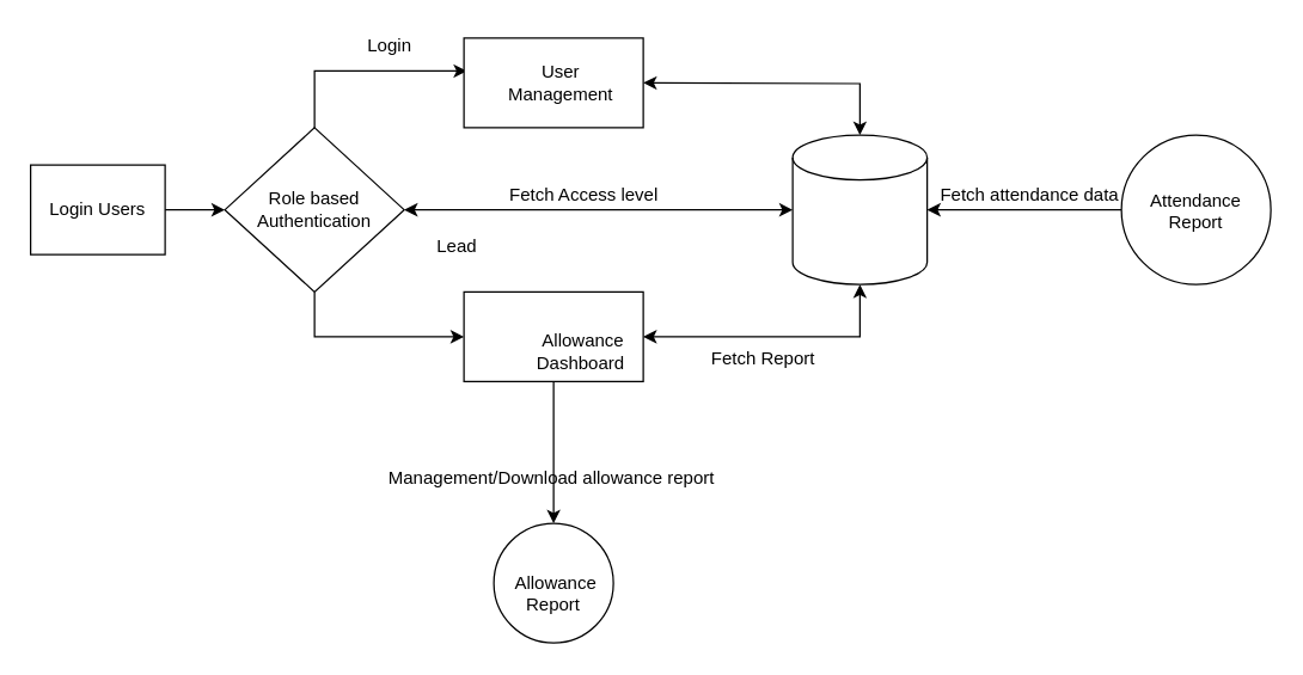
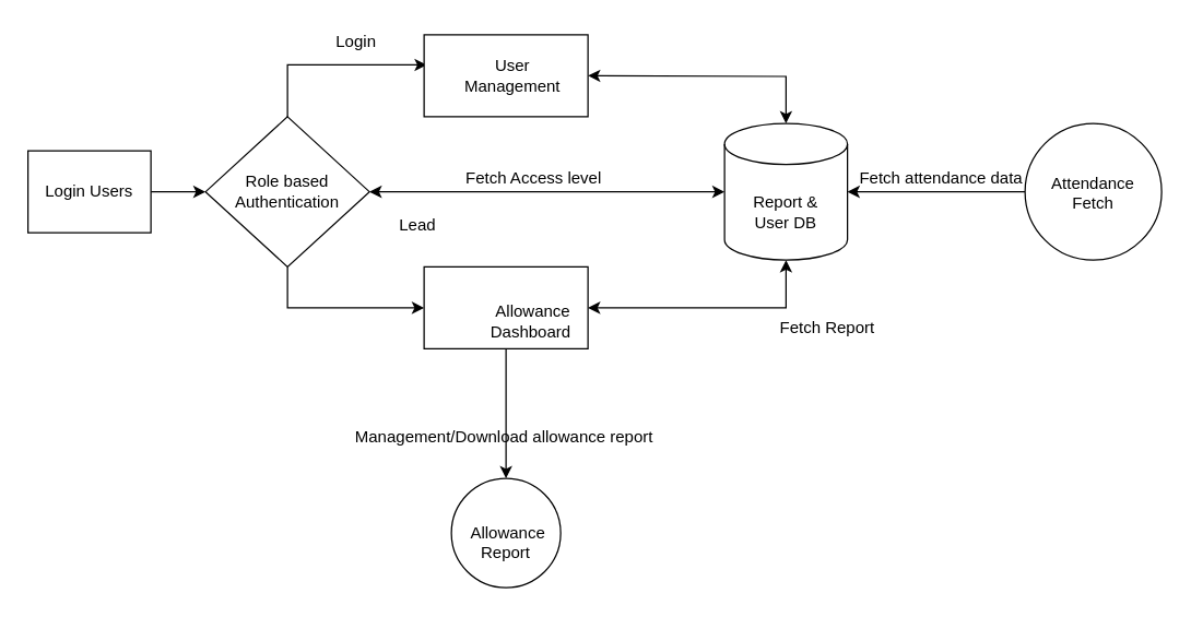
  <mxCell id="0" />
  <mxCell id="1" parent="0" />
  <mxCell id="2" style="edgeStyle=orthogonalEdgeStyle;rounded=0;orthogonalLoop=1;jettySize=auto;html=1;" edge="1" parent="1" source="3" target="8"><mxGeometry relative="1" as="geometry"><mxPoint x="180" y="140" as="targetPoint" /></mxGeometry></mxCell>
  <mxCell id="3" value="" style="rounded=0;whiteSpace=wrap;html=1;" vertex="1" parent="1"><mxGeometry x="20" y="110" width="90" height="60" as="geometry" /></mxCell>
  <mxCell id="4" value="Login Users" style="text;html=1;strokeColor=none;fillColor=none;align=center;verticalAlign=middle;whiteSpace=wrap;rounded=0;" vertex="1" parent="1"><mxGeometry x="30" y="122.5" width="70" height="35" as="geometry" /></mxCell>
  <mxCell id="5" style="edgeStyle=orthogonalEdgeStyle;rounded=0;orthogonalLoop=1;jettySize=auto;html=1;" edge="1" parent="1" source="8" target="14"><mxGeometry relative="1" as="geometry"><Array as="points"><mxPoint x="210" y="225" /></Array></mxGeometry></mxCell>
  <mxCell id="6" style="edgeStyle=orthogonalEdgeStyle;rounded=0;orthogonalLoop=1;jettySize=auto;html=1;exitX=0.5;exitY=0;exitDx=0;exitDy=0;entryX=0.017;entryY=0.367;entryDx=0;entryDy=0;entryPerimeter=0;" edge="1" parent="1" source="8" target="10"><mxGeometry relative="1" as="geometry" /></mxCell>
  <mxCell id="7" style="edgeStyle=orthogonalEdgeStyle;rounded=0;orthogonalLoop=1;jettySize=auto;html=1;entryX=0;entryY=0.5;entryDx=0;entryDy=0;entryPerimeter=0;startArrow=classic;startFill=1;" edge="1" parent="1" source="8" target="17"><mxGeometry relative="1" as="geometry" /></mxCell>
  <mxCell id="8" value="" style="rhombus;whiteSpace=wrap;html=1;" vertex="1" parent="1"><mxGeometry x="150" y="85" width="120" height="110" as="geometry" /></mxCell>
  <mxCell id="9" value="Role based Authentication" style="text;html=1;strokeColor=none;fillColor=none;align=center;verticalAlign=middle;whiteSpace=wrap;rounded=0;" vertex="1" parent="1"><mxGeometry x="180" y="125" width="60" height="30" as="geometry" /></mxCell>
  <mxCell id="10" value="" style="rounded=0;whiteSpace=wrap;html=1;" vertex="1" parent="1"><mxGeometry x="310" y="25" width="120" height="60" as="geometry" /></mxCell>
  <mxCell id="11" style="edgeStyle=orthogonalEdgeStyle;rounded=0;orthogonalLoop=1;jettySize=auto;html=1;startArrow=classic;startFill=1;" edge="1" parent="1" target="17"><mxGeometry relative="1" as="geometry"><mxPoint x="430" y="55" as="sourcePoint" /></mxGeometry></mxCell>
  <mxCell id="12" value="User Management" style="text;html=1;strokeColor=none;fillColor=none;align=center;verticalAlign=middle;whiteSpace=wrap;rounded=0;" vertex="1" parent="1"><mxGeometry x="335" y="35" width="80" height="40" as="geometry" /></mxCell>
  <mxCell id="13" style="edgeStyle=orthogonalEdgeStyle;rounded=0;orthogonalLoop=1;jettySize=auto;html=1;entryX=0.5;entryY=0;entryDx=0;entryDy=0;" edge="1" parent="1" source="14" target="22"><mxGeometry relative="1" as="geometry" /></mxCell>
  <mxCell id="14" value="" style="rounded=0;whiteSpace=wrap;html=1;" vertex="1" parent="1"><mxGeometry x="310" y="195" width="120" height="60" as="geometry" /></mxCell>
  <mxCell id="15" value="Allowance Dashboard&amp;nbsp;" style="text;html=1;strokeColor=none;fillColor=none;align=center;verticalAlign=middle;whiteSpace=wrap;rounded=0;" vertex="1" parent="1"><mxGeometry x="355" y="220" width="70" height="30" as="geometry" /></mxCell>
  <mxCell id="16" style="edgeStyle=orthogonalEdgeStyle;rounded=0;orthogonalLoop=1;jettySize=auto;html=1;entryX=1;entryY=0.5;entryDx=0;entryDy=0;exitX=0.5;exitY=1;exitDx=0;exitDy=0;exitPerimeter=0;startArrow=classic;startFill=1;" edge="1" parent="1" source="17" target="14"><mxGeometry relative="1" as="geometry"><mxPoint x="490" y="190" as="targetPoint" /><Array as="points"><mxPoint x="575" y="225" /></Array></mxGeometry></mxCell>
  <mxCell id="17" value="" style="shape=cylinder3;whiteSpace=wrap;html=1;boundedLbl=1;backgroundOutline=1;size=15;" vertex="1" parent="1"><mxGeometry x="530" y="90" width="90" height="100" as="geometry" /></mxCell>
+ <mxCell id="18" value="Report &amp;amp; User DB" style="text;html=1;strokeColor=none;fillColor=none;align=center;verticalAlign=middle;whiteSpace=wrap;rounded=0;" vertex="1" parent="1"><mxGeometry x="545" y="140" width="60" height="30" as="geometry" /></mxCell>
  <mxCell id="19" style="edgeStyle=orthogonalEdgeStyle;rounded=0;orthogonalLoop=1;jettySize=auto;html=1;entryX=1;entryY=0.5;entryDx=0;entryDy=0;entryPerimeter=0;" edge="1" parent="1" source="20" target="17"><mxGeometry relative="1" as="geometry" /></mxCell>
  <mxCell id="20" value="" style="ellipse;whiteSpace=wrap;html=1;aspect=fixed;" vertex="1" parent="1"><mxGeometry x="750" y="90" width="100" height="100" as="geometry" /></mxCell>
- <mxCell id="21" value="Attendance Report" style="text;html=1;strokeColor=none;fillColor=none;align=center;verticalAlign=middle;whiteSpace=wrap;rounded=0;" vertex="1" parent="1"><mxGeometry x="770" y="110" width="60" height="62.5" as="geometry" /></mxCell>
+ <mxCell id="21" value="Attendance Fetch" style="text;html=1;strokeColor=none;fillColor=none;align=center;verticalAlign=middle;whiteSpace=wrap;rounded=0;" vertex="1" parent="1"><mxGeometry x="770" y="110" width="60" height="62.5" as="geometry" /></mxCell>
  <mxCell id="22" value="" style="ellipse;whiteSpace=wrap;html=1;aspect=fixed;" vertex="1" parent="1"><mxGeometry x="330" y="350" width="80" height="80" as="geometry" /></mxCell>
  <mxCell id="23" value="&lt;br&gt;&amp;nbsp;Allowance Report" style="text;html=1;strokeColor=none;fillColor=none;align=center;verticalAlign=middle;whiteSpace=wrap;rounded=0;" vertex="1" parent="1"><mxGeometry x="340" y="370" width="60" height="40" as="geometry" /></mxCell>
  <mxCell id="24" value="Login" style="text;html=1;align=center;verticalAlign=middle;resizable=0;points=[];autosize=1;strokeColor=none;fillColor=none;" vertex="1" parent="1"><mxGeometry x="235" y="20" width="50" height="20" as="geometry" /></mxCell>
  <mxCell id="25" value="Lead" style="text;html=1;align=center;verticalAlign=middle;resizable=0;points=[];autosize=1;strokeColor=none;fillColor=none;" vertex="1" parent="1"><mxGeometry x="285" y="155" width="40" height="20" as="geometry" /></mxCell>
  <mxCell id="26" value="Fetch Access level" style="text;html=1;align=center;verticalAlign=middle;resizable=0;points=[];autosize=1;strokeColor=none;fillColor=none;" vertex="1" parent="1"><mxGeometry x="335" y="120" width="110" height="20" as="geometry" /></mxCell>
- <mxCell id="27" value="Fetch Report" style="text;html=1;align=center;verticalAlign=middle;resizable=0;points=[];autosize=1;strokeColor=none;fillColor=none;" vertex="1" parent="1"><mxGeometry x="470" y="230" width="80" height="20" as="geometry" /></mxCell>
+ <mxCell id="27" value="Fetch Report" style="text;html=1;align=center;verticalAlign=middle;resizable=0;points=[];autosize=1;strokeColor=none;fillColor=none;" vertex="1" parent="1"><mxGeometry x="565" y="230" width="80" height="20" as="geometry" /></mxCell>
  <mxCell id="28" value="Fetch attendance data&amp;nbsp;" style="text;html=1;align=center;verticalAlign=middle;resizable=0;points=[];autosize=1;strokeColor=none;fillColor=none;" vertex="1" parent="1"><mxGeometry x="620" y="120" width="140" height="20" as="geometry" /></mxCell>
  <mxCell id="29" value="&lt;span style=&quot;white-space: pre&quot;&gt; &lt;/span&gt;&lt;span style=&quot;white-space: pre&quot;&gt; &lt;/span&gt;&lt;span style=&quot;white-space: pre&quot;&gt; &lt;/span&gt;&lt;span style=&quot;white-space: pre&quot;&gt; &lt;/span&gt;&lt;span style=&quot;white-space: pre&quot;&gt; &lt;span style=&quot;white-space: pre&quot;&gt; &lt;/span&gt;&lt;span style=&quot;white-space: pre&quot;&gt; &lt;/span&gt;&lt;span style=&quot;white-space: pre&quot;&gt; &lt;/span&gt;&lt;/span&gt;Management/Download allowance report" style="text;html=1;align=center;verticalAlign=middle;resizable=0;points=[];autosize=1;strokeColor=none;fillColor=none;" vertex="1" parent="1"><mxGeometry x="150" y="310" width="410" height="20" as="geometry" /></mxCell>
